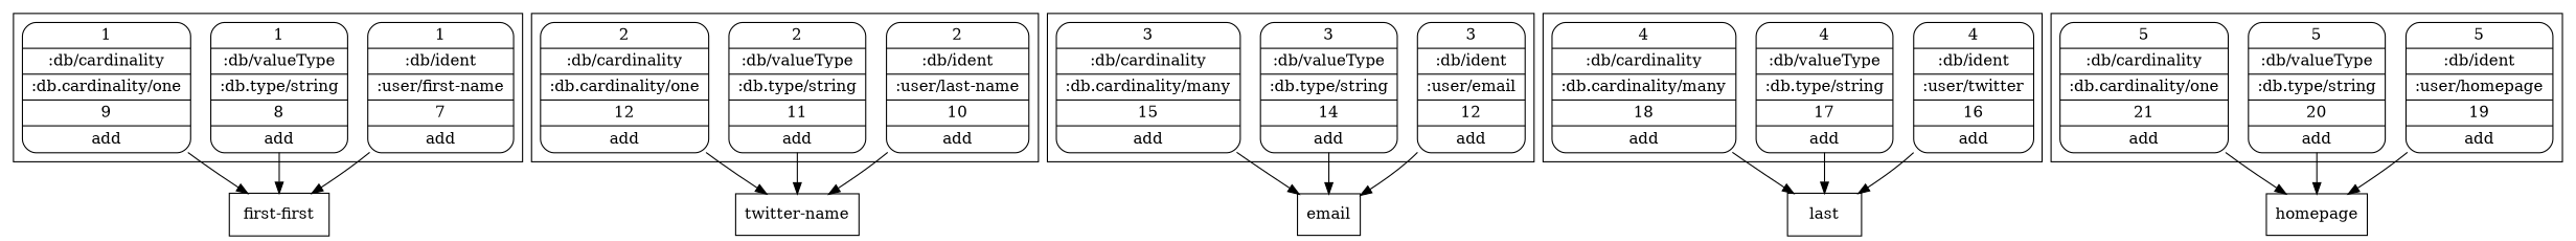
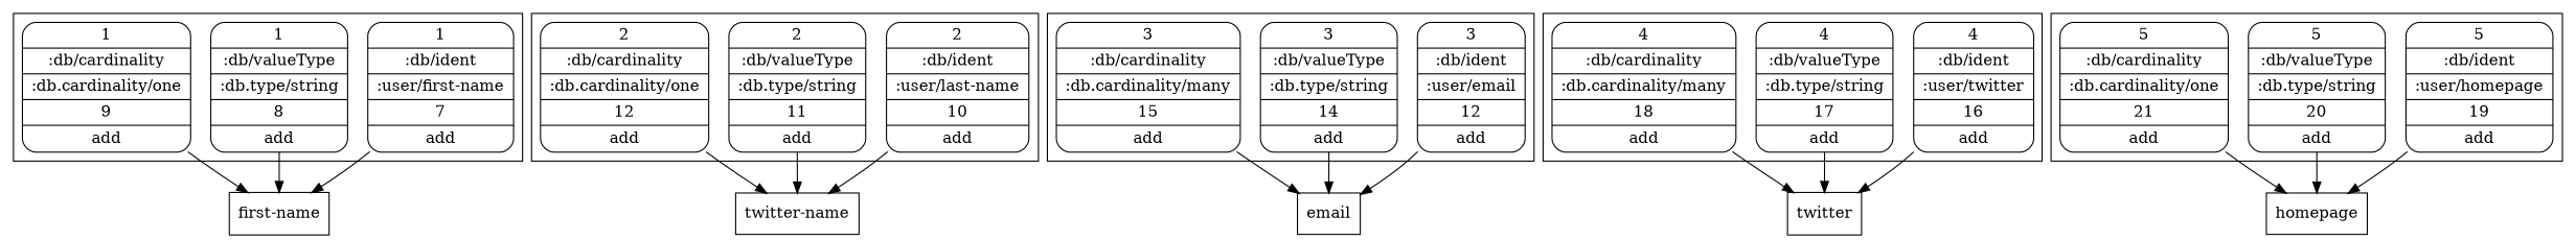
  digraph {
    compound=true
    node [shape=Mrecord]
    n1 [label="{ 1 | :db/ident | :user/first-name | 7 | add }"]
    n2 [label="{ 1 | :db/valueType | :db.type/string | 8 | add }"]
    n3 [label="{ 1 | :db/cardinality | :db.cardinality/one | 9 | add }"]
    n4 [label="{ 2 | :db/ident | :user/last-name | 10 | add }"]
    n5 [label="{ 2 | :db/valueType | :db.type/string | 11 | add }"]
    n6 [label="{ 2 | :db/cardinality | :db.cardinality/one | 12 | add }"]
    n7 [label="{ 3 | :db/ident | :user/email | 12 | add }"]
    n8 [label="{ 3 | :db/valueType | :db.type/string | 14 | add }"]
    n9 [label="{ 3 | :db/cardinality | :db.cardinality/many | 15 | add }"]
    n10 [label="{ 4 | :db/ident | :user/twitter | 16 | add }"]
    n11 [label="{ 4 | :db/valueType | :db.type/string | 17 | add }"]
    n12 [label="{ 4 | :db/cardinality | :db.cardinality/many | 18 | add }"]
    n13 [label="{ 5 | :db/ident | :user/homepage | 19 | add }"]
    n14 [label="{ 5 | :db/valueType | :db.type/string | 20 | add }"]
    n15 [label="{ 5 | :db/cardinality | :db.cardinality/one | 21 | add }"]
-   "first-name" [shape=record label="first-first"]
+   "first-name" [shape=record]
    n17 [label="twitter-name" shape=record]
    email [shape=record]
-   twitter [shape=record label=last]
+   twitter [shape=record]
    homepage [shape=record]
    subgraph cluster_1 {
      n1
      n2
      n3
    }
    subgraph cluster_2 {
      n4
      n5
      n6
    }
    subgraph cluster_3 {
      n7
      n8
      n9
    }
    subgraph cluster_4 {
      n10
      n11
      n12
    }
    subgraph cluster_5 {
      n13
      n14
      n15
    }
    n1 -> "first-name"
    n2 -> "first-name"
    n3 -> "first-name"
    n4 -> n17
    n5 -> n17
    n6 -> n17
    n7 -> email
    n8 -> email
    n9 -> email
    n10 -> twitter
    n11 -> twitter
    n12 -> twitter
    n13 -> homepage
    n14 -> homepage
    n15 -> homepage
  }
